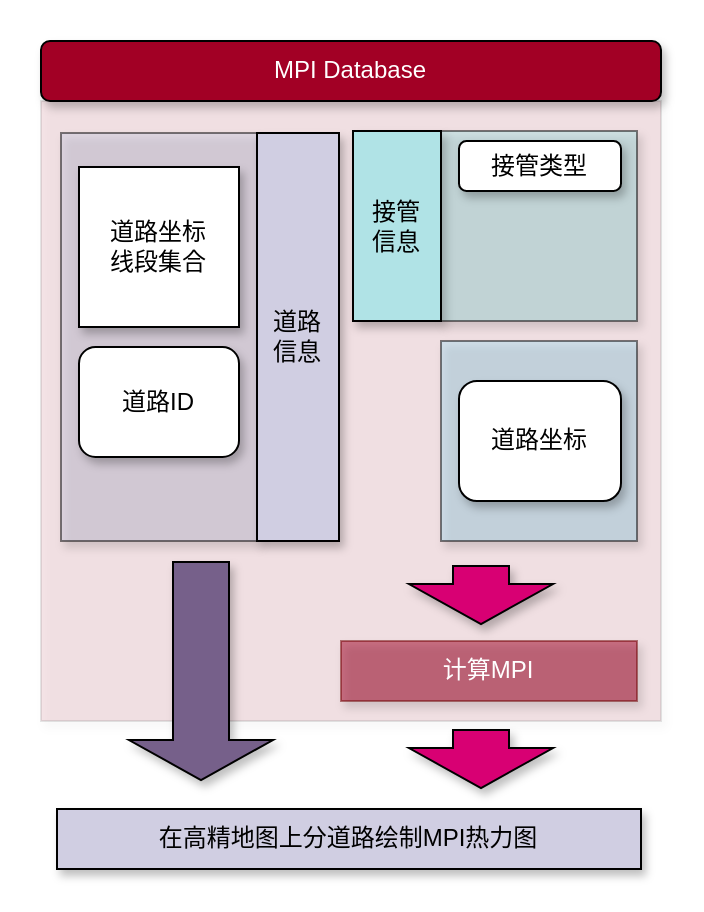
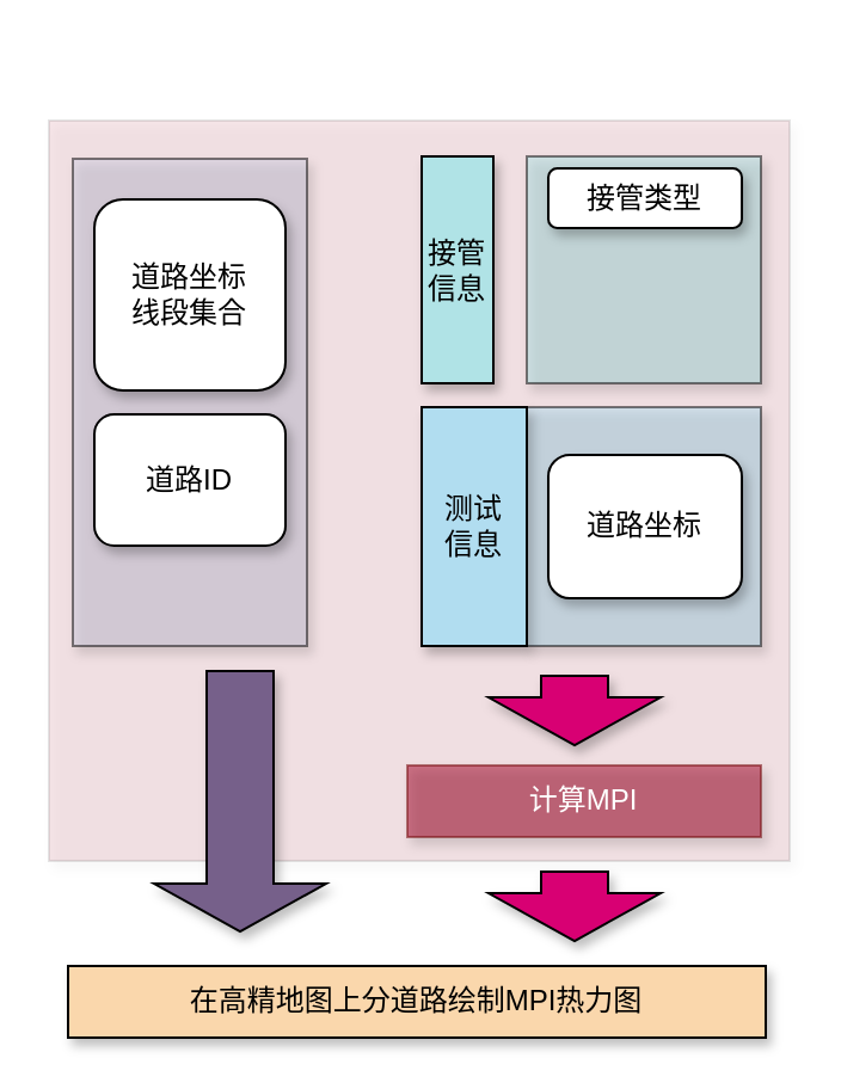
  <mxCell id="0" />
  <mxCell id="1" parent="0" />
  <mxCell id="2" value="" style="rounded=0;whiteSpace=wrap;html=1;fillColor=#a20025;fontColor=#ffffff;strokeColor=#000000;opacity=10;shadow=1;" vertex="1" parent="1"><mxGeometry x="20" y="50" width="310" height="310" as="geometry" /></mxCell>
  <mxCell id="3" value="" style="rounded=0;whiteSpace=wrap;html=1;fillColor=#b1ddf0;strokeColor=#000000;opacity=50;shadow=1;" vertex="1" parent="1"><mxGeometry x="220" y="170" width="98" height="100" as="geometry" /></mxCell>
  <mxCell id="4" value="" style="rounded=0;whiteSpace=wrap;html=1;fillColor=#b0e3e6;strokeColor=#000000;opacity=50;shadow=1;" vertex="1" parent="1"><mxGeometry x="220" y="65" width="98" height="95" as="geometry" /></mxCell>
  <mxCell id="5" value="" style="rounded=0;whiteSpace=wrap;html=1;fillColor=#d0cee2;strokeColor=#000000;opacity=50;shadow=1;" vertex="1" parent="1"><mxGeometry x="30" y="66" width="98" height="204" as="geometry" /></mxCell>
- <mxCell id="7" value="MPI Database" style="rounded=1;whiteSpace=wrap;html=1;fillColor=#a20025;fontColor=#ffffff;strokeColor=#000000;shadow=1;" parent="1" vertex="1"><mxGeometry x="20" y="20" width="310" height="30" as="geometry" /></mxCell>
+ <mxCell id="6" value="&lt;div&gt;测试&lt;/div&gt;&lt;div&gt;信息&lt;/div&gt;" style="rounded=0;whiteSpace=wrap;html=1;fillColor=#b1ddf0;strokeColor=#000000;shadow=1;" parent="1" vertex="1"><mxGeometry x="176" y="170" width="44" height="100" as="geometry" /></mxCell>
  <mxCell id="8" value="道路坐标" style="rounded=1;whiteSpace=wrap;html=1;strokeColor=#000000;shadow=1;" parent="1" vertex="1"><mxGeometry x="229" y="190" width="81" height="60" as="geometry" /></mxCell>
- <mxCell id="9" value="&lt;div&gt;道路坐标&lt;/div&gt;&lt;div&gt;线段集合&lt;br&gt;&lt;/div&gt;" style="whiteSpace=wrap;html=1;strokeColor=#000000;shadow=1;rounded=0;" parent="1" vertex="1"><mxGeometry x="39" y="83" width="80" height="80" as="geometry" /></mxCell>
- <mxCell id="10" value="&lt;div&gt;接管&lt;/div&gt;&lt;div&gt;信息&lt;/div&gt;" style="rounded=0;whiteSpace=wrap;html=1;fillColor=#b0e3e6;strokeColor=#000000;shadow=1;" parent="1" vertex="1"><mxGeometry x="176" y="65" width="44" height="95" as="geometry" /></mxCell>
- <mxCell id="11" value="&lt;div&gt;道路&lt;/div&gt;&lt;div&gt;信息&lt;/div&gt;" style="rounded=0;whiteSpace=wrap;html=1;fillColor=#d0cee2;strokeColor=#000000;shadow=1;" parent="1" vertex="1"><mxGeometry x="128" y="66" width="41" height="204" as="geometry" /></mxCell>
+ <mxCell id="9" value="&lt;div&gt;道路坐标&lt;/div&gt;&lt;div&gt;线段集合&lt;br&gt;&lt;/div&gt;" style="rounded=1;whiteSpace=wrap;html=1;strokeColor=#000000;shadow=1;" parent="1" vertex="1"><mxGeometry x="39" y="83" width="80" height="80" as="geometry" /></mxCell>
+ <mxCell id="10" value="&lt;div&gt;接管&lt;/div&gt;&lt;div&gt;信息&lt;/div&gt;" style="rounded=0;whiteSpace=wrap;html=1;fillColor=#b0e3e6;strokeColor=#000000;shadow=1;" parent="1" vertex="1"><mxGeometry x="176" y="65" width="30" height="95" as="geometry" /></mxCell>
  <mxCell id="12" value="&lt;div&gt;接管类型&lt;/div&gt;" style="rounded=1;whiteSpace=wrap;html=1;strokeColor=#000000;shadow=1;" parent="1" vertex="1"><mxGeometry x="229" y="70" width="81" height="25" as="geometry" /></mxCell>
  <mxCell id="13" value="道路ID" style="rounded=1;whiteSpace=wrap;html=1;strokeColor=#000000;shadow=1;" vertex="1" parent="1"><mxGeometry x="39" y="173" width="80" height="55" as="geometry" /></mxCell>
  <mxCell id="14" value="" style="shape=flexArrow;endArrow=classic;html=1;rounded=0;endWidth=43;endSize=6.33;width=28;fillColor=#d80073;strokeColor=#000000;shadow=1;" edge="1" parent="1"><mxGeometry width="50" height="50" relative="1" as="geometry"><mxPoint x="240" y="282" as="sourcePoint" /><mxPoint x="240" y="312" as="targetPoint" /></mxGeometry></mxCell>
  <mxCell id="15" value="计算MPI" style="rounded=0;whiteSpace=wrap;html=1;opacity=50;fillColor=#a20025;strokeColor=#6F0000;shadow=1;fontColor=#ffffff;" vertex="1" parent="1"><mxGeometry x="170" y="320" width="148" height="30" as="geometry" /></mxCell>
  <mxCell id="16" value="" style="shape=flexArrow;endArrow=classic;html=1;rounded=0;endWidth=43;endSize=6.33;width=28;fillColor=#76608a;strokeColor=#000000;shadow=1;" edge="1" parent="1"><mxGeometry width="50" height="50" relative="1" as="geometry"><mxPoint x="100" y="280" as="sourcePoint" /><mxPoint x="100" y="390" as="targetPoint" /></mxGeometry></mxCell>
  <mxCell id="17" value="" style="shape=flexArrow;endArrow=classic;html=1;rounded=0;endWidth=43;endSize=6.33;width=28;fillColor=#d80073;strokeColor=#000000;shadow=1;" edge="1" parent="1"><mxGeometry width="50" height="50" relative="1" as="geometry"><mxPoint x="240" y="364" as="sourcePoint" /><mxPoint x="240" y="394" as="targetPoint" /></mxGeometry></mxCell>
- <mxCell id="18" value="在高精地图上分道路绘制MPI热力图" style="rounded=0;whiteSpace=wrap;html=1;fillColor=#d0cee2;strokeColor=#000000;shadow=1;" vertex="1" parent="1"><mxGeometry x="28" y="404" width="292" height="30" as="geometry" /></mxCell>
+ <mxCell id="18" value="在高精地图上分道路绘制MPI热力图" style="rounded=0;whiteSpace=wrap;html=1;fillColor=#fad7ac;strokeColor=#000000;shadow=1;" vertex="1" parent="1"><mxGeometry x="28" y="404" width="292" height="30" as="geometry" /></mxCell>
